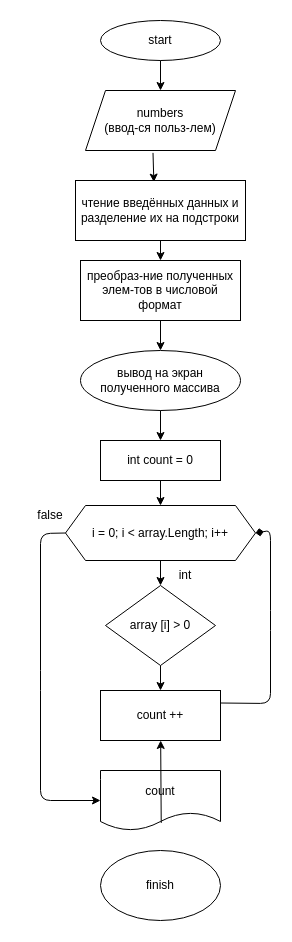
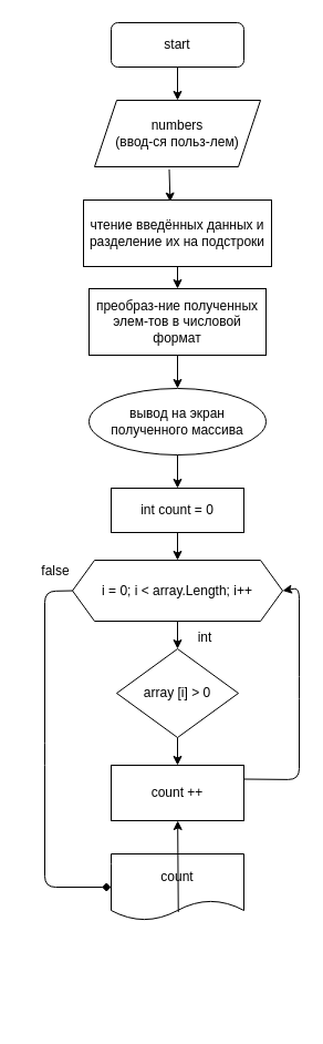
  <mxCell id="0" />
  <mxCell id="1" parent="0" />
- <mxCell id="2" value="start" style="ellipse;whiteSpace=wrap;html=1;" parent="1" vertex="1"><mxGeometry x="100" y="20" width="120" height="40" as="geometry" /></mxCell>
+ <mxCell id="2" value="start" style="whiteSpace=wrap;html=1;rounded=1;" parent="1" vertex="1"><mxGeometry x="100" y="20" width="120" height="40" as="geometry" /></mxCell>
  <mxCell id="3" value="numbers&lt;br&gt;(ввод-ся польз-лем)" style="shape=parallelogram;perimeter=parallelogramPerimeter;whiteSpace=wrap;html=1;fixedSize=1;" parent="1" vertex="1"><mxGeometry x="85" y="90" width="150" height="60" as="geometry" /></mxCell>
  <mxCell id="4" value="чтение введённых данных и разделение их на подстроки" style="rounded=0;whiteSpace=wrap;html=1;" vertex="1" parent="1"><mxGeometry x="75" y="180" width="170" height="60" as="geometry" /></mxCell>
  <mxCell id="5" value="преобраз-ние полученных элем-тов в числовой формат" style="rounded=0;whiteSpace=wrap;html=1;" vertex="1" parent="1"><mxGeometry x="80" y="260" width="160" height="60" as="geometry" /></mxCell>
  <mxCell id="6" value="вывод на экран полученного массива" style="ellipse;whiteSpace=wrap;html=1;" vertex="1" parent="1"><mxGeometry x="80" y="350" width="160" height="60" as="geometry" /></mxCell>
  <mxCell id="7" value="i = 0; i &amp;lt; array.Length; i++" style="shape=hexagon;perimeter=hexagonPerimeter2;whiteSpace=wrap;html=1;fixedSize=1;" vertex="1" parent="1"><mxGeometry x="65" y="505" width="190" height="55" as="geometry" /></mxCell>
  <mxCell id="8" value="int count = 0" style="rounded=0;whiteSpace=wrap;html=1;" vertex="1" parent="1"><mxGeometry x="100" y="440" width="120" height="40" as="geometry" /></mxCell>
  <mxCell id="9" value="array [i] &amp;gt; 0" style="rhombus;whiteSpace=wrap;html=1;" vertex="1" parent="1"><mxGeometry x="105" y="585" width="110" height="80" as="geometry" /></mxCell>
  <mxCell id="10" value="count ++" style="rounded=0;whiteSpace=wrap;html=1;" vertex="1" parent="1"><mxGeometry x="100" y="690" width="120" height="50" as="geometry" /></mxCell>
- <mxCell id="11" value="" style="endArrow=diamond;html=1;entryX=1;entryY=0.5;entryDx=0;entryDy=0;exitX=1;exitY=0.25;exitDx=0;exitDy=0;" edge="1" parent="1" source="10" target="7"><mxGeometry width="50" height="50" relative="1" as="geometry"><mxPoint x="350" y="600" as="sourcePoint" /><mxPoint x="400" y="550" as="targetPoint" /><Array as="points"><mxPoint x="270" y="703" /><mxPoint x="270" y="620" /><mxPoint x="270" y="530" /></Array></mxGeometry></mxCell>
+ <mxCell id="11" value="" style="endArrow=classic;html=1;entryX=1;entryY=0.5;entryDx=0;entryDy=0;exitX=1;exitY=0.25;exitDx=0;exitDy=0;" edge="1" parent="1" source="10" target="7"><mxGeometry width="50" height="50" relative="1" as="geometry"><mxPoint x="350" y="600" as="sourcePoint" /><mxPoint x="400" y="550" as="targetPoint" /><Array as="points"><mxPoint x="270" y="703" /><mxPoint x="270" y="620" /><mxPoint x="270" y="530" /></Array></mxGeometry></mxCell>
  <mxCell id="12" value="" style="endArrow=classic;html=1;entryX=0.5;entryY=0;entryDx=0;entryDy=0;exitX=0.5;exitY=1;exitDx=0;exitDy=0;" edge="1" parent="1" source="7" target="9"><mxGeometry width="50" height="50" relative="1" as="geometry"><mxPoint x="350" y="600" as="sourcePoint" /><mxPoint x="400" y="550" as="targetPoint" /></mxGeometry></mxCell>
  <mxCell id="13" value="" style="endArrow=classic;html=1;entryX=0.5;entryY=0;entryDx=0;entryDy=0;exitX=0.5;exitY=1;exitDx=0;exitDy=0;" edge="1" parent="1" source="9" target="10"><mxGeometry width="50" height="50" relative="1" as="geometry"><mxPoint x="350" y="600" as="sourcePoint" /><mxPoint x="400" y="550" as="targetPoint" /></mxGeometry></mxCell>
  <mxCell id="14" value="int" style="text;html=1;strokeColor=none;fillColor=none;align=center;verticalAlign=middle;whiteSpace=wrap;rounded=0;" vertex="1" parent="1"><mxGeometry x="155" y="560" width="60" height="30" as="geometry" /></mxCell>
  <mxCell id="15" value="" style="endArrow=classic;html=1;entryX=0.5;entryY=0;entryDx=0;entryDy=0;" edge="1" parent="1" source="8" target="7"><mxGeometry width="50" height="50" relative="1" as="geometry"><mxPoint x="350" y="600" as="sourcePoint" /><mxPoint x="400" y="550" as="targetPoint" /></mxGeometry></mxCell>
  <mxCell id="16" value="" style="endArrow=classic;html=1;entryX=0.5;entryY=0;entryDx=0;entryDy=0;exitX=0.5;exitY=1;exitDx=0;exitDy=0;" edge="1" parent="1" source="6" target="8"><mxGeometry width="50" height="50" relative="1" as="geometry"><mxPoint x="350" y="600" as="sourcePoint" /><mxPoint x="400" y="550" as="targetPoint" /></mxGeometry></mxCell>
  <mxCell id="17" value="" style="endArrow=classic;html=1;entryX=0.5;entryY=0;entryDx=0;entryDy=0;exitX=0.5;exitY=1;exitDx=0;exitDy=0;" edge="1" parent="1" source="5" target="6"><mxGeometry width="50" height="50" relative="1" as="geometry"><mxPoint x="350" y="320" as="sourcePoint" /><mxPoint x="400" y="270" as="targetPoint" /></mxGeometry></mxCell>
  <mxCell id="18" value="" style="endArrow=classic;html=1;entryX=0.5;entryY=0;entryDx=0;entryDy=0;exitX=0.5;exitY=1;exitDx=0;exitDy=0;" edge="1" parent="1" source="4" target="5"><mxGeometry width="50" height="50" relative="1" as="geometry"><mxPoint x="350" y="320" as="sourcePoint" /><mxPoint x="400" y="270" as="targetPoint" /></mxGeometry></mxCell>
  <mxCell id="19" value="" style="endArrow=classic;html=1;entryX=0.461;entryY=0.027;entryDx=0;entryDy=0;entryPerimeter=0;exitX=0.45;exitY=1.04;exitDx=0;exitDy=0;exitPerimeter=0;" edge="1" parent="1" source="3" target="4"><mxGeometry width="50" height="50" relative="1" as="geometry"><mxPoint x="350" y="320" as="sourcePoint" /><mxPoint x="400" y="270" as="targetPoint" /></mxGeometry></mxCell>
  <mxCell id="20" value="" style="endArrow=classic;html=1;entryX=0.5;entryY=0;entryDx=0;entryDy=0;exitX=0.5;exitY=1;exitDx=0;exitDy=0;" edge="1" parent="1" source="2" target="3"><mxGeometry width="50" height="50" relative="1" as="geometry"><mxPoint x="350" y="140" as="sourcePoint" /><mxPoint x="400" y="90" as="targetPoint" /></mxGeometry></mxCell>
  <mxCell id="21" value="count" style="shape=document;whiteSpace=wrap;html=1;boundedLbl=1;" vertex="1" parent="1"><mxGeometry x="100" y="770" width="120" height="60" as="geometry" /></mxCell>
- <mxCell id="22" value="" style="endArrow=classic;html=1;entryX=0;entryY=0.5;entryDx=0;entryDy=0;exitX=0;exitY=0.5;exitDx=0;exitDy=0;" edge="1" parent="1" source="7" target="21"><mxGeometry width="50" height="50" relative="1" as="geometry"><mxPoint x="350" y="780" as="sourcePoint" /><mxPoint x="400" y="730" as="targetPoint" /><Array as="points"><mxPoint x="40" y="533" /><mxPoint x="40" y="680" /><mxPoint x="40" y="800" /></Array></mxGeometry></mxCell>
+ <mxCell id="22" value="" style="endArrow=diamond;html=1;entryX=0;entryY=0.5;entryDx=0;entryDy=0;exitX=0;exitY=0.5;exitDx=0;exitDy=0;" edge="1" parent="1" source="7" target="21"><mxGeometry width="50" height="50" relative="1" as="geometry"><mxPoint x="350" y="780" as="sourcePoint" /><mxPoint x="400" y="730" as="targetPoint" /><Array as="points"><mxPoint x="40" y="533" /><mxPoint x="40" y="680" /><mxPoint x="40" y="800" /></Array></mxGeometry></mxCell>
  <mxCell id="23" value="false" style="text;html=1;strokeColor=none;fillColor=none;align=center;verticalAlign=middle;whiteSpace=wrap;rounded=0;" vertex="1" parent="1"><mxGeometry x="20" y="500" width="60" height="30" as="geometry" /></mxCell>
- <mxCell id="24" value="finish" style="ellipse;whiteSpace=wrap;html=1;" vertex="1" parent="1"><mxGeometry x="100" y="850" width="120" height="70" as="geometry" /></mxCell>
  <mxCell id="25" value="" style="endArrow=classic;html=1;exitX=0.506;exitY=0.874;exitDx=0;exitDy=0;exitPerimeter=0;" edge="1" parent="1" source="21" target="10"><mxGeometry width="50" height="50" relative="1" as="geometry"><mxPoint x="350" y="870" as="sourcePoint" /><mxPoint x="400" y="820" as="targetPoint" /></mxGeometry></mxCell>
